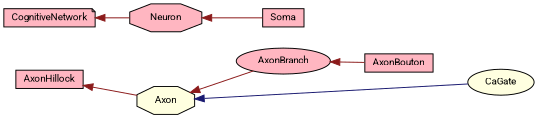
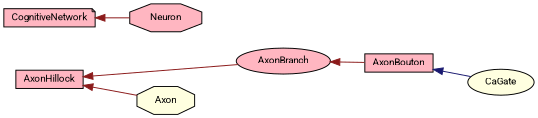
  digraph {
    fontname=Roboto
    rankdir=LR
    node [color=black fillcolor=lightpink fontname=Roboto fontsize=10 shape=box style=filled]
    edge [color=firebrick4 dir=back fontname=Roboto fontsize=10 labelfontname=Helvetica labelfontsize=10 style=solid]
    n1 [fillcolor=lightyellow fontcolor=black height=0.2 label=CaGate shape=ellipse width=0.4]
    n2 [height=0.2 label=AxonBouton width=0.4]
    n3 [height=0.2 label=AxonBranch shape=ellipse width=0.4]
    n4 [fillcolor=lightyellow height=0.2 label=Axon shape=octagon width=0.4]
    n5 [height=0.2 label=AxonHillock width=0.4]
-   n6 [height=0.2 label=Soma width=0.4]
    n7 [height=0.2 label=Neuron shape=octagon width=0.4]
    n8 [height=0.2 label=CognitiveNetwork shape=note width=0.4]
-   n4 -> n1 [color=midnightblue]
+   n2 -> n1 [color=midnightblue]
    n3 -> n2
-   n4 -> n3
+   n5 -> n3
    n5 -> n4
-   n7 -> n6
    n8 -> n7
  }
